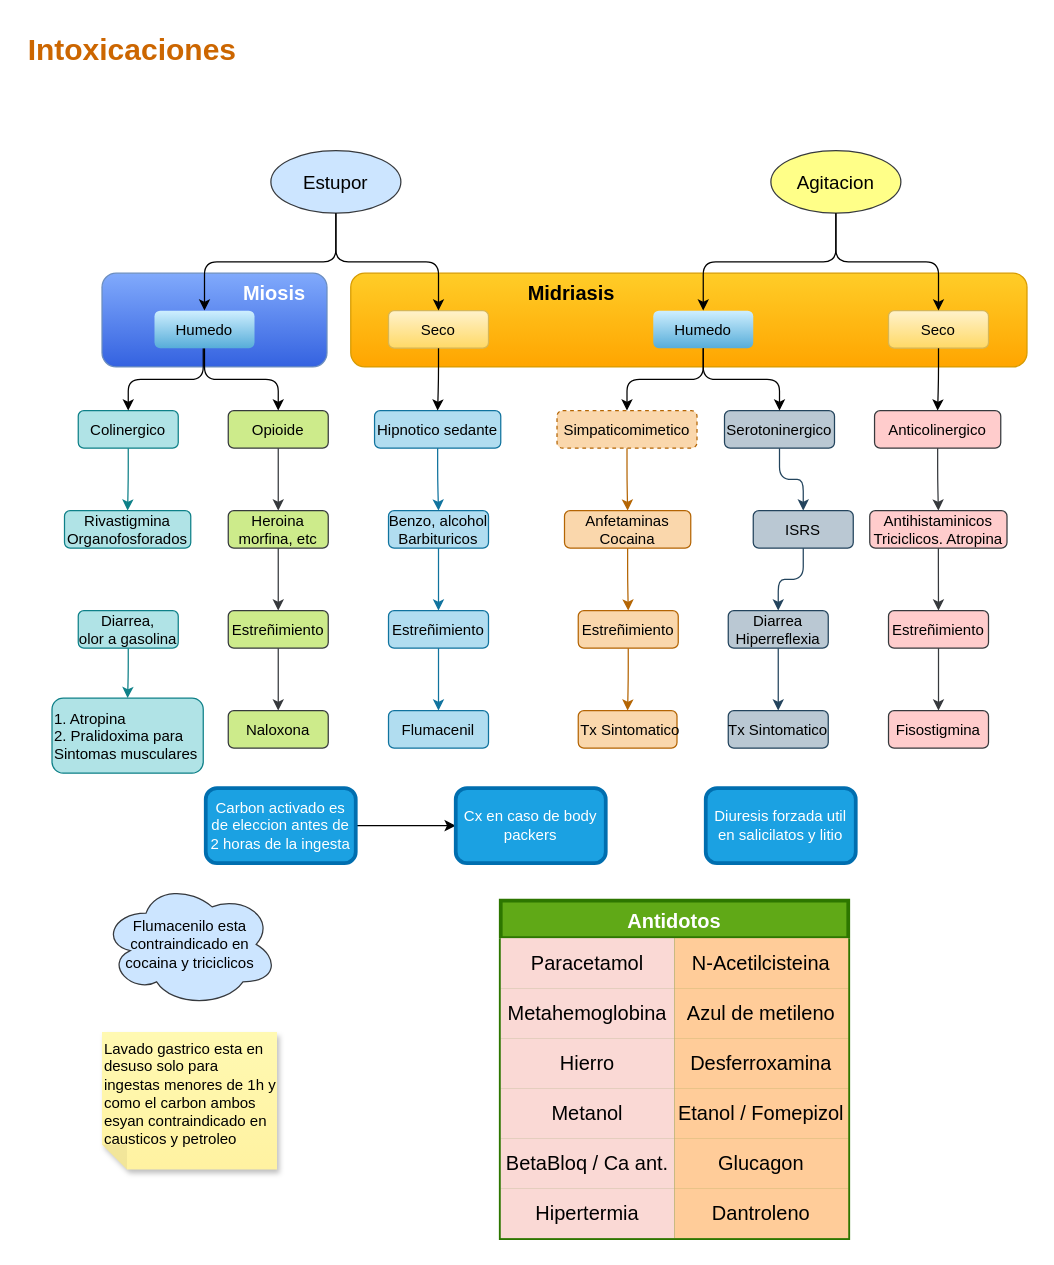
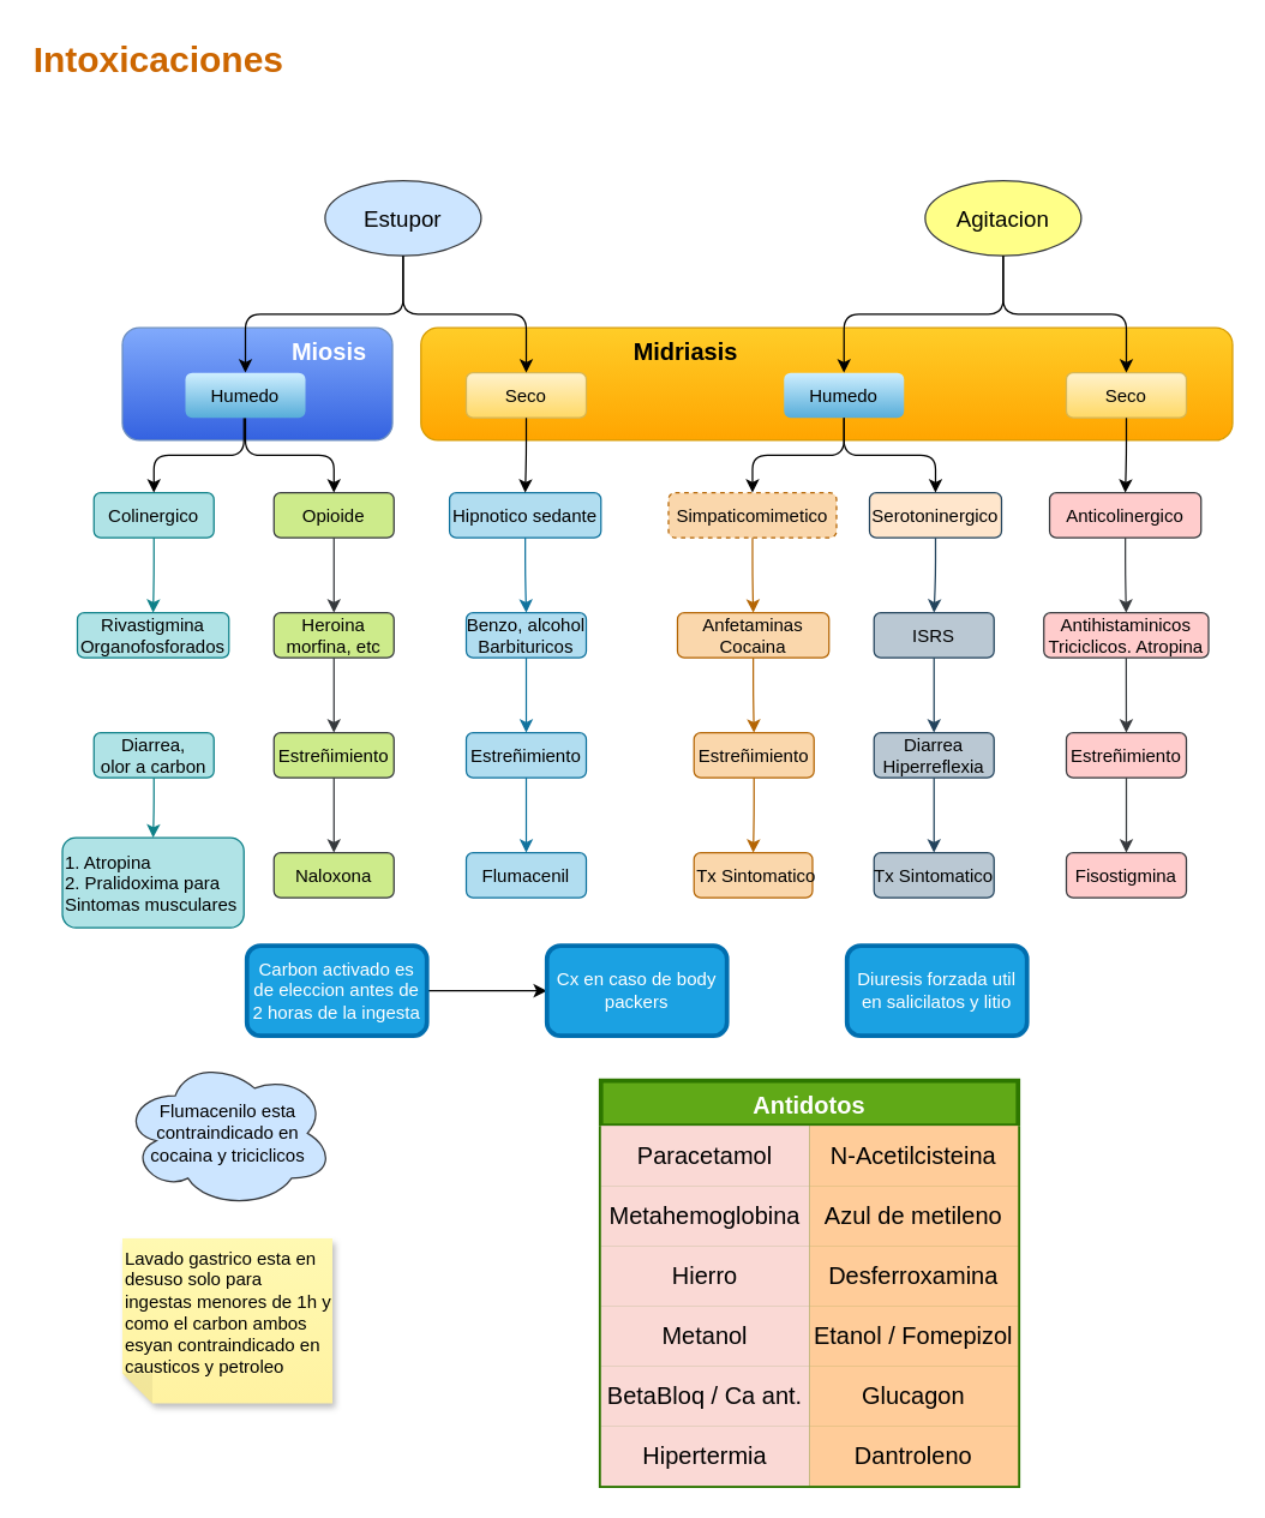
  <mxCell id="0" />
  <mxCell id="1" parent="0" />
  <mxCell id="2" value="Miosis" style="rounded=1;whiteSpace=wrap;html=1;align=right;fontSize=16;fontStyle=1;fillColor=#81AAFC;strokeColor=#6c8ebf;gradientColor=#3462E0;fontColor=#FFFFFF;verticalAlign=top;spacingLeft=0;spacingRight=15;" vertex="1" parent="1"><mxGeometry x="81" y="218" width="180" height="75" as="geometry" /></mxCell>
  <mxCell id="3" value="Midriasis" style="rounded=1;whiteSpace=wrap;html=1;align=left;spacingRight=0;spacingLeft=140;fontSize=16;fontStyle=1;fillColor=#ffcd28;strokeColor=#d79b00;gradientColor=#ffa500;verticalAlign=top;fontColor=#000000;labelBorderColor=none;" vertex="1" parent="1"><mxGeometry x="280" y="218" width="541" height="75" as="geometry" /></mxCell>
  <mxCell id="4" value="Intoxicaciones" style="text;strokeColor=none;fillColor=none;html=1;fontSize=24;fontStyle=1;verticalAlign=middle;align=left;fontColor=#CC6600;" vertex="1" parent="1"><mxGeometry x="20" y="20" width="180" height="40" as="geometry" /></mxCell>
  <mxCell id="5" value="Estupor" style="ellipse;fillColor=#cce5ff;strokeColor=#36393d;fontSize=15;" vertex="1" parent="1"><mxGeometry x="216.1" y="120" width="104" height="50" as="geometry" /></mxCell>
  <mxCell id="6" value="" style="edgeStyle=elbowEdgeStyle;elbow=vertical;entryX=0.5;entryY=0;entryDx=0;entryDy=0;" edge="1" source="5" target="63" parent="1"><mxGeometry relative="1" as="geometry"><mxPoint x="162.002" y="248" as="targetPoint" /></mxGeometry></mxCell>
  <mxCell id="7" value="Seco" style="rounded=1;fillColor=#fff2cc;strokeColor=#d6b656;perimeterSpacing=0;strokeWidth=1;gradientColor=#ffd966;" vertex="1" parent="1"><mxGeometry x="310.198" y="248" width="80" height="30" as="geometry" /></mxCell>
  <mxCell id="8" value="" style="edgeStyle=elbowEdgeStyle;elbow=vertical;" edge="1" source="5" target="7" parent="1"><mxGeometry relative="1" as="geometry" /></mxCell>
  <mxCell id="9" value="Colinergico" style="rounded=1;fillColor=#b0e3e6;strokeColor=#0e8088;" vertex="1" parent="1"><mxGeometry x="62.002" y="328" width="80" height="30" as="geometry" /></mxCell>
  <mxCell id="10" value="" style="edgeStyle=elbowEdgeStyle;elbow=vertical;" edge="1" target="9" parent="1"><mxGeometry relative="1" as="geometry"><mxPoint x="162" y="278" as="sourcePoint" /></mxGeometry></mxCell>
  <mxCell id="11" value="Opioide" style="rounded=1;fillColor=#cdeb8b;strokeColor=#36393d;" vertex="1" parent="1"><mxGeometry x="182.002" y="328" width="80" height="30" as="geometry" /></mxCell>
  <mxCell id="12" value="" style="edgeStyle=elbowEdgeStyle;elbow=vertical;exitX=0.5;exitY=1;exitDx=0;exitDy=0;" edge="1" source="63" target="11" parent="1"><mxGeometry relative="1" as="geometry" /></mxCell>
  <mxCell id="13" value="Hipnotico sedante" style="rounded=1;fillColor=#b1ddf0;strokeColor=#10739e;" vertex="1" parent="1"><mxGeometry x="299.04" y="328" width="100.96" height="30" as="geometry" /></mxCell>
  <mxCell id="14" value="" style="edgeStyle=elbowEdgeStyle;elbow=vertical;" edge="1" source="7" target="13" parent="1"><mxGeometry relative="1" as="geometry" /></mxCell>
  <mxCell id="15" value="Rivastigmina &#10;Organofosforados" style="rounded=1;fillColor=#b0e3e6;strokeColor=#0e8088;" vertex="1" parent="1"><mxGeometry x="51" y="408" width="101" height="30" as="geometry" /></mxCell>
  <mxCell id="16" value="" style="edgeStyle=elbowEdgeStyle;elbow=vertical;fillColor=#b0e3e6;strokeColor=#0e8088;" edge="1" source="9" target="15" parent="1"><mxGeometry relative="1" as="geometry" /></mxCell>
  <mxCell id="17" value="Heroina&#10;morfina, etc" style="rounded=1;fillColor=#cdeb8b;strokeColor=#36393d;" vertex="1" parent="1"><mxGeometry x="182.002" y="408" width="80" height="30" as="geometry" /></mxCell>
  <mxCell id="18" value="" style="edgeStyle=elbowEdgeStyle;elbow=vertical;fillColor=#cdeb8b;strokeColor=#36393d;" edge="1" source="11" target="17" parent="1"><mxGeometry relative="1" as="geometry" /></mxCell>
- <mxCell id="19" value="Diarrea, &#10;olor a gasolina" style="rounded=1;fillColor=#b0e3e6;strokeColor=#0e8088;" vertex="1" parent="1"><mxGeometry x="62.002" y="488" width="80" height="30" as="geometry" /></mxCell>
+ <mxCell id="19" value="Diarrea, &#10;olor a carbon" style="rounded=1;fillColor=#b0e3e6;strokeColor=#0e8088;" vertex="1" parent="1"><mxGeometry x="62.002" y="488" width="80" height="30" as="geometry" /></mxCell>
  <mxCell id="20" value="Estreñimiento" style="rounded=1;fillColor=#cdeb8b;strokeColor=#36393d;" vertex="1" parent="1"><mxGeometry x="182.002" y="488" width="80" height="30" as="geometry" /></mxCell>
  <mxCell id="21" value="" style="edgeStyle=elbowEdgeStyle;elbow=vertical;fillColor=#cdeb8b;strokeColor=#36393d;" edge="1" source="17" target="20" parent="1"><mxGeometry relative="1" as="geometry" /></mxCell>
  <mxCell id="22" value="Benzo, alcohol&#10;Barbituricos" style="rounded=1;fillColor=#b1ddf0;strokeColor=#10739e;" vertex="1" parent="1"><mxGeometry x="310.198" y="408" width="80" height="30" as="geometry" /></mxCell>
  <mxCell id="23" value="" style="edgeStyle=elbowEdgeStyle;elbow=vertical;fillColor=#b1ddf0;strokeColor=#10739e;" edge="1" source="13" target="22" parent="1"><mxGeometry relative="1" as="geometry" /></mxCell>
  <mxCell id="24" value="Estreñimiento" style="rounded=1;fillColor=#b1ddf0;strokeColor=#10739e;" vertex="1" parent="1"><mxGeometry x="310.198" y="488" width="80" height="30" as="geometry" /></mxCell>
  <mxCell id="25" value="" style="edgeStyle=elbowEdgeStyle;elbow=vertical;fillColor=#b1ddf0;strokeColor=#10739e;" edge="1" source="22" target="24" parent="1"><mxGeometry relative="1" as="geometry" /></mxCell>
  <mxCell id="26" value="1. Atropina&#10;2. Pralidoxima para &#10;Sintomas musculares" style="rounded=1;align=left;fillColor=#b0e3e6;strokeColor=#0e8088;" vertex="1" parent="1"><mxGeometry x="41" y="558" width="121" height="60" as="geometry" /></mxCell>
  <mxCell id="27" value="" style="edgeStyle=elbowEdgeStyle;elbow=vertical;fillColor=#b0e3e6;strokeColor=#0e8088;" edge="1" source="19" target="26" parent="1"><mxGeometry relative="1" as="geometry" /></mxCell>
  <mxCell id="28" value="Naloxona" style="rounded=1;fillColor=#cdeb8b;strokeColor=#36393d;" vertex="1" parent="1"><mxGeometry x="182.002" y="568" width="80" height="30" as="geometry" /></mxCell>
  <mxCell id="29" value="" style="edgeStyle=elbowEdgeStyle;elbow=vertical;fillColor=#cdeb8b;strokeColor=#36393d;" edge="1" source="20" target="28" parent="1"><mxGeometry relative="1" as="geometry" /></mxCell>
  <mxCell id="30" value="Flumacenil" style="rounded=1;fillColor=#b1ddf0;strokeColor=#10739e;" vertex="1" parent="1"><mxGeometry x="310.198" y="568" width="80" height="30" as="geometry" /></mxCell>
  <mxCell id="31" value="" style="edgeStyle=elbowEdgeStyle;elbow=vertical;fillColor=#b1ddf0;strokeColor=#10739e;" edge="1" source="24" target="30" parent="1"><mxGeometry relative="1" as="geometry" /></mxCell>
  <mxCell id="32" value="Flumacenilo esta contraindicado en cocaina y triciclicos" style="ellipse;shape=cloud;whiteSpace=wrap;html=1;fillColor=#cce5ff;strokeColor=#36393d;" vertex="1" parent="1"><mxGeometry x="81" y="705" width="140.96" height="100" as="geometry" /></mxCell>
  <mxCell id="33" value="Agitacion" style="ellipse;fillColor=#ffff88;strokeColor=#36393d;fontSize=15;" vertex="1" parent="1"><mxGeometry x="616.1" y="120" width="104" height="50" as="geometry" /></mxCell>
  <mxCell id="34" value="Humedo" style="rounded=1;fillColor=#CFEFFF;strokeColor=none;strokeWidth=1;gradientColor=#57ADD9;" vertex="1" parent="1"><mxGeometry x="522.002" y="248" width="80" height="30" as="geometry" /></mxCell>
  <mxCell id="35" value="" style="edgeStyle=elbowEdgeStyle;elbow=vertical;" edge="1" parent="1" source="33" target="34"><mxGeometry relative="1" as="geometry" /></mxCell>
  <mxCell id="36" value="Seco" style="rounded=1;fillColor=#fff2cc;strokeColor=#d6b656;perimeterSpacing=0;strokeWidth=1;gradientColor=#ffd966;" vertex="1" parent="1"><mxGeometry x="710.198" y="248" width="80" height="30" as="geometry" /></mxCell>
  <mxCell id="37" value="" style="edgeStyle=elbowEdgeStyle;elbow=vertical;" edge="1" parent="1" source="33" target="36"><mxGeometry relative="1" as="geometry" /></mxCell>
  <mxCell id="38" value="Simpaticomimetico" style="rounded=1;fillColor=#fad7ac;strokeColor=#b46504;dashed=1;" vertex="1" parent="1"><mxGeometry x="445" y="328" width="112" height="30" as="geometry" /></mxCell>
  <mxCell id="39" value="" style="edgeStyle=elbowEdgeStyle;elbow=vertical;" edge="1" parent="1" source="34" target="38"><mxGeometry relative="1" as="geometry" /></mxCell>
- <mxCell id="40" value="Serotoninergico" style="rounded=1;fillColor=#bac8d3;strokeColor=#23445d;" vertex="1" parent="1"><mxGeometry x="579" y="328" width="88" height="30" as="geometry" /></mxCell>
+ <mxCell id="40" value="Serotoninergico" style="rounded=1;fillColor=#ffe6cc;strokeColor=#23445d;" vertex="1" parent="1"><mxGeometry x="579" y="328" width="88" height="30" as="geometry" /></mxCell>
  <mxCell id="41" value="" style="edgeStyle=elbowEdgeStyle;elbow=vertical;" edge="1" parent="1" source="34" target="40"><mxGeometry relative="1" as="geometry" /></mxCell>
  <mxCell id="42" value="Anticolinergico" style="rounded=1;fillColor=#ffcccc;strokeColor=#36393d;" vertex="1" parent="1"><mxGeometry x="699.04" y="328" width="100.96" height="30" as="geometry" /></mxCell>
  <mxCell id="43" value="" style="edgeStyle=elbowEdgeStyle;elbow=vertical;" edge="1" parent="1" source="36" target="42"><mxGeometry relative="1" as="geometry" /></mxCell>
  <mxCell id="44" value="Anfetaminas&#10;Cocaina" style="rounded=1;fillColor=#fad7ac;strokeColor=#b46504;" vertex="1" parent="1"><mxGeometry x="451" y="408" width="101" height="30" as="geometry" /></mxCell>
  <mxCell id="45" value="" style="edgeStyle=elbowEdgeStyle;elbow=vertical;fillColor=#fad7ac;strokeColor=#b46504;" edge="1" parent="1" source="38" target="44"><mxGeometry relative="1" as="geometry" /></mxCell>
- <mxCell id="46" value="ISRS" style="rounded=1;fillColor=#bac8d3;strokeColor=#23445d;" vertex="1" parent="1"><mxGeometry x="602.002" y="408" width="80" height="30" as="geometry" /></mxCell>
+ <mxCell id="46" value="ISRS" style="rounded=1;fillColor=#bac8d3;strokeColor=#23445d;" vertex="1" parent="1"><mxGeometry x="582.002" y="408" width="80" height="30" as="geometry" /></mxCell>
  <mxCell id="47" value="" style="edgeStyle=elbowEdgeStyle;elbow=vertical;fillColor=#bac8d3;strokeColor=#23445d;" edge="1" parent="1" source="40" target="46"><mxGeometry relative="1" as="geometry" /></mxCell>
  <mxCell id="48" value="Estreñimiento" style="rounded=1;fillColor=#fad7ac;strokeColor=#b46504;" vertex="1" parent="1"><mxGeometry x="462.002" y="488" width="80" height="30" as="geometry" /></mxCell>
  <mxCell id="49" value="" style="edgeStyle=elbowEdgeStyle;elbow=vertical;fillColor=#fad7ac;strokeColor=#b46504;" edge="1" parent="1" source="44" target="48"><mxGeometry relative="1" as="geometry" /></mxCell>
  <mxCell id="50" value="Diarrea&#10;Hiperreflexia" style="rounded=1;fillColor=#bac8d3;strokeColor=#23445d;" vertex="1" parent="1"><mxGeometry x="582.002" y="488" width="80" height="30" as="geometry" /></mxCell>
  <mxCell id="51" value="" style="edgeStyle=elbowEdgeStyle;elbow=vertical;fillColor=#bac8d3;strokeColor=#23445d;" edge="1" parent="1" source="46" target="50"><mxGeometry relative="1" as="geometry" /></mxCell>
  <mxCell id="52" value="Antihistaminicos&#10;Triciclicos. Atropina" style="rounded=1;fillColor=#ffcccc;strokeColor=#36393d;" vertex="1" parent="1"><mxGeometry x="695.2" y="408" width="109.8" height="30" as="geometry" /></mxCell>
  <mxCell id="53" value="" style="edgeStyle=elbowEdgeStyle;elbow=vertical;fillColor=#ffcccc;strokeColor=#36393d;" edge="1" parent="1" source="42" target="52"><mxGeometry relative="1" as="geometry" /></mxCell>
  <mxCell id="54" value="Estreñimiento" style="rounded=1;fillColor=#ffcccc;strokeColor=#36393d;" vertex="1" parent="1"><mxGeometry x="710.198" y="488" width="80" height="30" as="geometry" /></mxCell>
  <mxCell id="55" value="" style="edgeStyle=elbowEdgeStyle;elbow=vertical;fillColor=#ffcccc;strokeColor=#36393d;" edge="1" parent="1" source="52" target="54"><mxGeometry relative="1" as="geometry" /></mxCell>
  <mxCell id="56" value="Tx Sintomatico" style="rounded=1;align=left;fillColor=#fad7ac;strokeColor=#b46504;" vertex="1" parent="1"><mxGeometry x="462" y="568" width="79" height="30" as="geometry" /></mxCell>
  <mxCell id="57" value="" style="edgeStyle=elbowEdgeStyle;elbow=vertical;fillColor=#fad7ac;strokeColor=#b46504;" edge="1" parent="1" source="48" target="56"><mxGeometry relative="1" as="geometry" /></mxCell>
  <mxCell id="58" value="Tx Sintomatico" style="rounded=1;fillColor=#bac8d3;strokeColor=#23445d;" vertex="1" parent="1"><mxGeometry x="582.002" y="568" width="80" height="30" as="geometry" /></mxCell>
  <mxCell id="59" value="" style="edgeStyle=elbowEdgeStyle;elbow=vertical;fillColor=#bac8d3;strokeColor=#23445d;" edge="1" parent="1" source="50" target="58"><mxGeometry relative="1" as="geometry" /></mxCell>
  <mxCell id="60" value="Fisostigmina" style="rounded=1;fillColor=#ffcccc;strokeColor=#36393d;" vertex="1" parent="1"><mxGeometry x="710.198" y="568" width="80" height="30" as="geometry" /></mxCell>
  <mxCell id="61" value="" style="edgeStyle=elbowEdgeStyle;elbow=vertical;fillColor=#ffcccc;strokeColor=#36393d;" edge="1" parent="1" source="54" target="60"><mxGeometry relative="1" as="geometry" /></mxCell>
  <mxCell id="62" value="" style="edgeStyle=elbowEdgeStyle;elbow=vertical;" edge="1" parent="1" target="63"><mxGeometry relative="1" as="geometry"><mxPoint x="162.002" y="263" as="sourcePoint" /><mxPoint x="162" y="263" as="targetPoint" /></mxGeometry></mxCell>
  <mxCell id="63" value="Humedo" style="rounded=1;fillColor=#CFEFFF;strokeColor=none;strokeWidth=1;gradientColor=#57ADD9;" vertex="1" parent="1"><mxGeometry x="123" y="248" width="80" height="30" as="geometry" /></mxCell>
  <mxCell id="64" value="Lavado gastrico esta en desuso solo para ingestas menores de 1h y como el carbon ambos esyan contraindicado en causticos y petroleo" style="shape=note;whiteSpace=wrap;html=1;backgroundOutline=1;fontColor=#000000;darkOpacity=0.05;fillColor=#FFF9B2;strokeColor=none;fillStyle=solid;direction=west;gradientDirection=north;gradientColor=#FFF2A1;shadow=1;size=20;pointerEvents=1;align=left;verticalAlign=top;" vertex="1" parent="1"><mxGeometry x="81" y="825" width="140" height="110" as="geometry" /></mxCell>
  <mxCell id="65" value="" style="edgeStyle=orthogonalEdgeStyle;rounded=0;orthogonalLoop=1;jettySize=auto;html=1;" edge="1" parent="1" source="66" target="67"><mxGeometry relative="1" as="geometry" /></mxCell>
  <mxCell id="66" value="Carbon activado es de eleccion antes de 2 horas de la ingesta" style="rounded=1;whiteSpace=wrap;html=1;fillColor=#1ba1e2;fontColor=#ffffff;strokeColor=#006EAF;strokeWidth=3;" vertex="1" parent="1"><mxGeometry x="164" y="630" width="120" height="60" as="geometry" /></mxCell>
  <mxCell id="67" value="Cx en caso de body packers" style="rounded=1;whiteSpace=wrap;html=1;fillColor=#1ba1e2;fontColor=#ffffff;strokeColor=#006EAF;strokeWidth=3;" vertex="1" parent="1"><mxGeometry x="364" y="630" width="120" height="60" as="geometry" /></mxCell>
  <mxCell id="68" value="Diuresis forzada util en salicilatos y litio" style="rounded=1;whiteSpace=wrap;html=1;fillColor=#1ba1e2;fontColor=#ffffff;strokeColor=#006EAF;strokeWidth=3;" vertex="1" parent="1"><mxGeometry x="564" y="630" width="120" height="60" as="geometry" /></mxCell>
  <mxCell id="69" value="Antidotos" style="shape=table;startSize=30;container=1;collapsible=0;childLayout=tableLayout;strokeColor=#2D7600;fontSize=16;fillColor=#60a917;fontColor=#ffffff;strokeWidth=3;fontStyle=1" vertex="1" parent="1"><mxGeometry x="400" y="720" width="278" height="270" as="geometry" /></mxCell>
  <mxCell id="70" value="" style="shape=tableRow;horizontal=0;startSize=0;swimlaneHead=0;swimlaneBody=0;strokeColor=inherit;top=0;left=0;bottom=0;right=0;collapsible=0;dropTarget=0;fillColor=none;points=[[0,0.5],[1,0.5]];portConstraint=eastwest;fontSize=16;" vertex="1" parent="69"><mxGeometry y="30" width="278" height="40" as="geometry" /></mxCell>
  <mxCell id="71" value="Paracetamol" style="shape=partialRectangle;html=1;whiteSpace=wrap;connectable=0;strokeColor=#ae4132;overflow=hidden;fillColor=#fad9d5;top=0;left=0;bottom=0;right=0;pointerEvents=1;fontSize=16;" vertex="1" parent="70"><mxGeometry width="139" height="40" as="geometry"><mxRectangle width="139" height="40" as="alternateBounds" /></mxGeometry></mxCell>
  <mxCell id="72" value="N-Acetilcisteina" style="shape=partialRectangle;html=1;whiteSpace=wrap;connectable=0;strokeColor=#36393d;overflow=hidden;fillColor=#ffcc99;top=0;left=0;bottom=0;right=0;pointerEvents=1;fontSize=16;" vertex="1" parent="70"><mxGeometry x="139" width="139" height="40" as="geometry"><mxRectangle width="139" height="40" as="alternateBounds" /></mxGeometry></mxCell>
  <mxCell id="73" value="" style="shape=tableRow;horizontal=0;startSize=0;swimlaneHead=0;swimlaneBody=0;strokeColor=inherit;top=0;left=0;bottom=0;right=0;collapsible=0;dropTarget=0;fillColor=none;points=[[0,0.5],[1,0.5]];portConstraint=eastwest;fontSize=16;" vertex="1" parent="69"><mxGeometry y="70" width="278" height="40" as="geometry" /></mxCell>
  <mxCell id="74" value="Metahemoglobina" style="shape=partialRectangle;html=1;whiteSpace=wrap;connectable=0;strokeColor=#ae4132;overflow=hidden;fillColor=#fad9d5;top=0;left=0;bottom=0;right=0;pointerEvents=1;fontSize=16;" vertex="1" parent="73"><mxGeometry width="139" height="40" as="geometry"><mxRectangle width="139" height="40" as="alternateBounds" /></mxGeometry></mxCell>
  <mxCell id="75" value="Azul de metileno" style="shape=partialRectangle;html=1;whiteSpace=wrap;connectable=0;strokeColor=#36393d;overflow=hidden;fillColor=#ffcc99;top=0;left=0;bottom=0;right=0;pointerEvents=1;fontSize=16;" vertex="1" parent="73"><mxGeometry x="139" width="139" height="40" as="geometry"><mxRectangle width="139" height="40" as="alternateBounds" /></mxGeometry></mxCell>
  <mxCell id="76" style="shape=tableRow;horizontal=0;startSize=0;swimlaneHead=0;swimlaneBody=0;strokeColor=inherit;top=0;left=0;bottom=0;right=0;collapsible=0;dropTarget=0;fillColor=none;points=[[0,0.5],[1,0.5]];portConstraint=eastwest;fontSize=16;" vertex="1" parent="69"><mxGeometry y="110" width="278" height="40" as="geometry" /></mxCell>
  <mxCell id="77" value="Hierro" style="shape=partialRectangle;html=1;whiteSpace=wrap;connectable=0;strokeColor=#ae4132;overflow=hidden;fillColor=#fad9d5;top=0;left=0;bottom=0;right=0;pointerEvents=1;fontSize=16;" vertex="1" parent="76"><mxGeometry width="139" height="40" as="geometry"><mxRectangle width="139" height="40" as="alternateBounds" /></mxGeometry></mxCell>
  <mxCell id="78" value="Desferroxamina" style="shape=partialRectangle;html=1;whiteSpace=wrap;connectable=0;strokeColor=#36393d;overflow=hidden;fillColor=#ffcc99;top=0;left=0;bottom=0;right=0;pointerEvents=1;fontSize=16;" vertex="1" parent="76"><mxGeometry x="139" width="139" height="40" as="geometry"><mxRectangle width="139" height="40" as="alternateBounds" /></mxGeometry></mxCell>
  <mxCell id="79" style="shape=tableRow;horizontal=0;startSize=0;swimlaneHead=0;swimlaneBody=0;strokeColor=inherit;top=0;left=0;bottom=0;right=0;collapsible=0;dropTarget=0;fillColor=none;points=[[0,0.5],[1,0.5]];portConstraint=eastwest;fontSize=16;" vertex="1" parent="69"><mxGeometry y="150" width="278" height="40" as="geometry" /></mxCell>
  <mxCell id="80" value="Metanol" style="shape=partialRectangle;html=1;whiteSpace=wrap;connectable=0;strokeColor=#ae4132;overflow=hidden;fillColor=#fad9d5;top=0;left=0;bottom=0;right=0;pointerEvents=1;fontSize=16;" vertex="1" parent="79"><mxGeometry width="139" height="40" as="geometry"><mxRectangle width="139" height="40" as="alternateBounds" /></mxGeometry></mxCell>
  <mxCell id="81" value="Etanol / Fomepizol" style="shape=partialRectangle;html=1;whiteSpace=wrap;connectable=0;strokeColor=#36393d;overflow=hidden;fillColor=#ffcc99;top=0;left=0;bottom=0;right=0;pointerEvents=1;fontSize=16;" vertex="1" parent="79"><mxGeometry x="139" width="139" height="40" as="geometry"><mxRectangle width="139" height="40" as="alternateBounds" /></mxGeometry></mxCell>
  <mxCell id="82" style="shape=tableRow;horizontal=0;startSize=0;swimlaneHead=0;swimlaneBody=0;strokeColor=inherit;top=0;left=0;bottom=0;right=0;collapsible=0;dropTarget=0;fillColor=none;points=[[0,0.5],[1,0.5]];portConstraint=eastwest;fontSize=16;" vertex="1" parent="69"><mxGeometry y="190" width="278" height="40" as="geometry" /></mxCell>
  <mxCell id="83" value="BetaBloq / Ca ant." style="shape=partialRectangle;html=1;whiteSpace=wrap;connectable=0;strokeColor=#ae4132;overflow=hidden;fillColor=#fad9d5;top=0;left=0;bottom=0;right=0;pointerEvents=1;fontSize=16;" vertex="1" parent="82"><mxGeometry width="139" height="40" as="geometry"><mxRectangle width="139" height="40" as="alternateBounds" /></mxGeometry></mxCell>
  <mxCell id="84" value="Glucagon" style="shape=partialRectangle;html=1;whiteSpace=wrap;connectable=0;strokeColor=#36393d;overflow=hidden;fillColor=#ffcc99;top=0;left=0;bottom=0;right=0;pointerEvents=1;fontSize=16;" vertex="1" parent="82"><mxGeometry x="139" width="139" height="40" as="geometry"><mxRectangle width="139" height="40" as="alternateBounds" /></mxGeometry></mxCell>
  <mxCell id="85" style="shape=tableRow;horizontal=0;startSize=0;swimlaneHead=0;swimlaneBody=0;strokeColor=inherit;top=0;left=0;bottom=0;right=0;collapsible=0;dropTarget=0;fillColor=none;points=[[0,0.5],[1,0.5]];portConstraint=eastwest;fontSize=16;" vertex="1" parent="69"><mxGeometry y="230" width="278" height="40" as="geometry" /></mxCell>
  <mxCell id="86" value="Hipertermia" style="shape=partialRectangle;html=1;whiteSpace=wrap;connectable=0;strokeColor=#ae4132;overflow=hidden;fillColor=#fad9d5;top=0;left=0;bottom=0;right=0;pointerEvents=1;fontSize=16;" vertex="1" parent="85"><mxGeometry width="139" height="40" as="geometry"><mxRectangle width="139" height="40" as="alternateBounds" /></mxGeometry></mxCell>
  <mxCell id="87" value="Dantroleno" style="shape=partialRectangle;html=1;whiteSpace=wrap;connectable=0;strokeColor=#36393d;overflow=hidden;fillColor=#ffcc99;top=0;left=0;bottom=0;right=0;pointerEvents=1;fontSize=16;" vertex="1" parent="85"><mxGeometry x="139" width="139" height="40" as="geometry"><mxRectangle width="139" height="40" as="alternateBounds" /></mxGeometry></mxCell>
